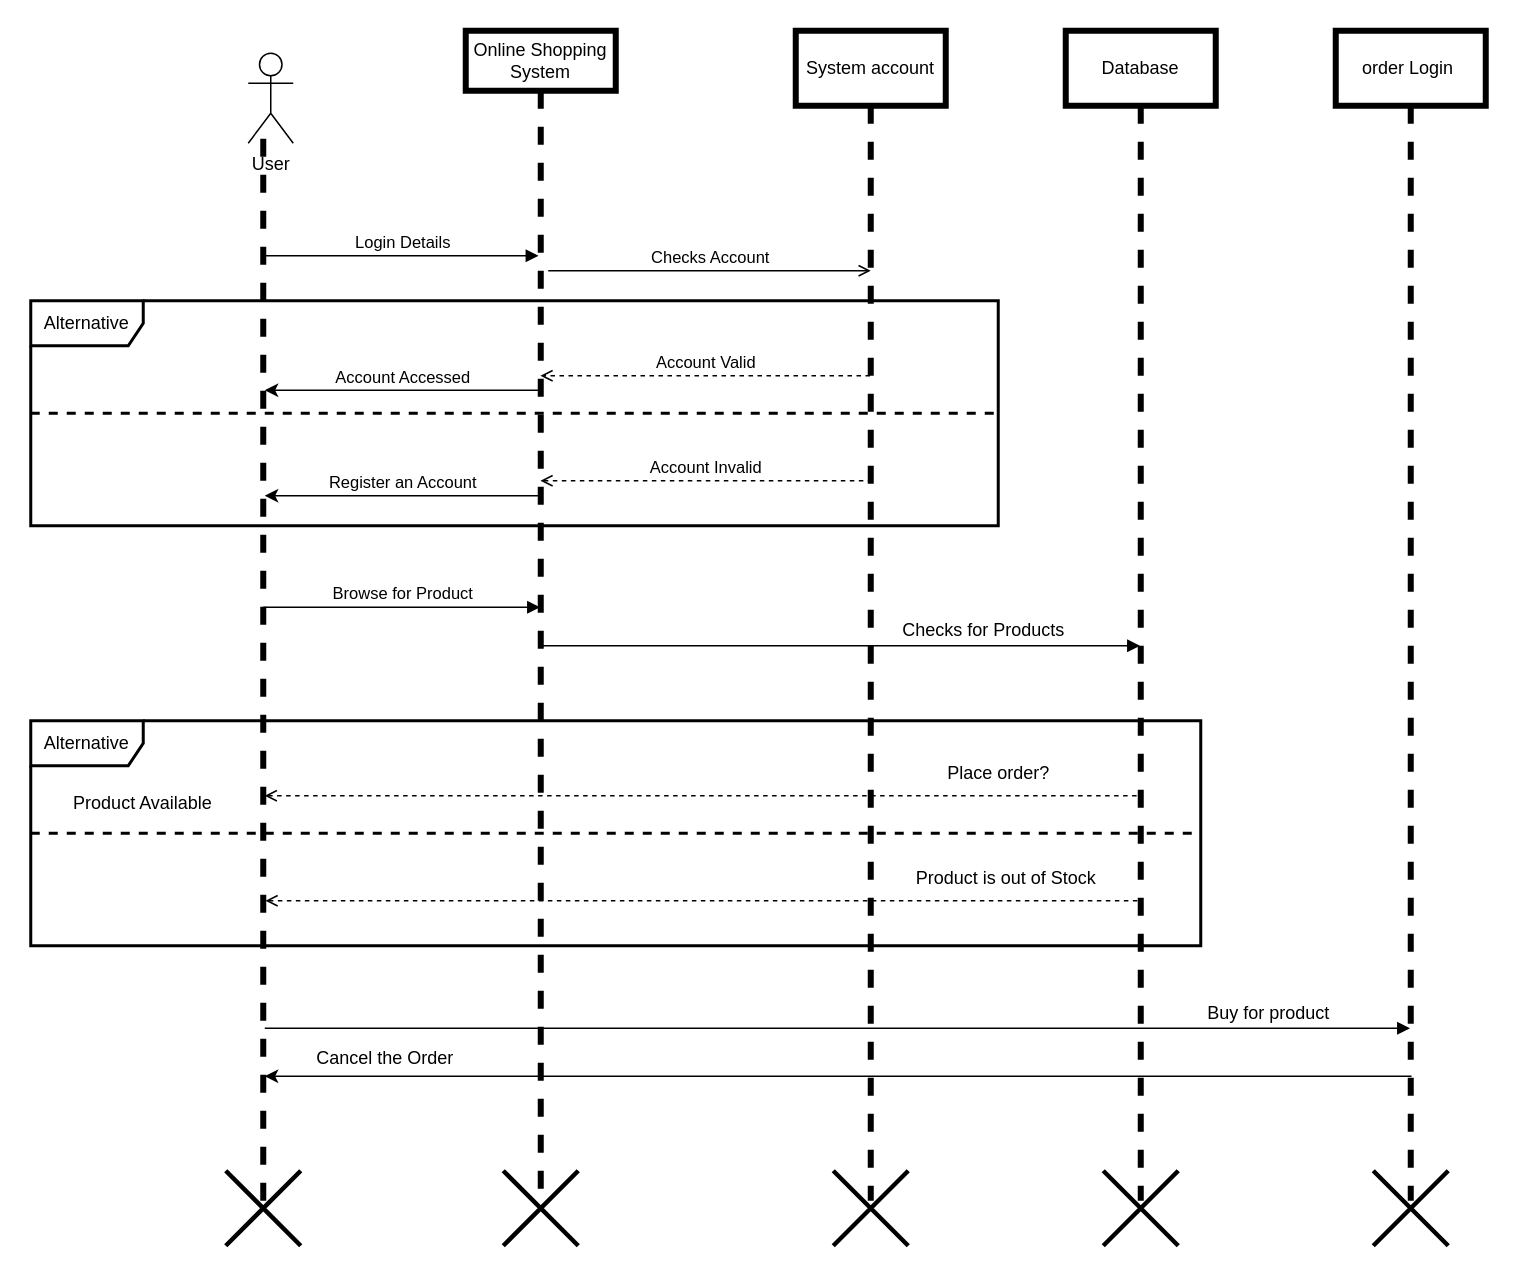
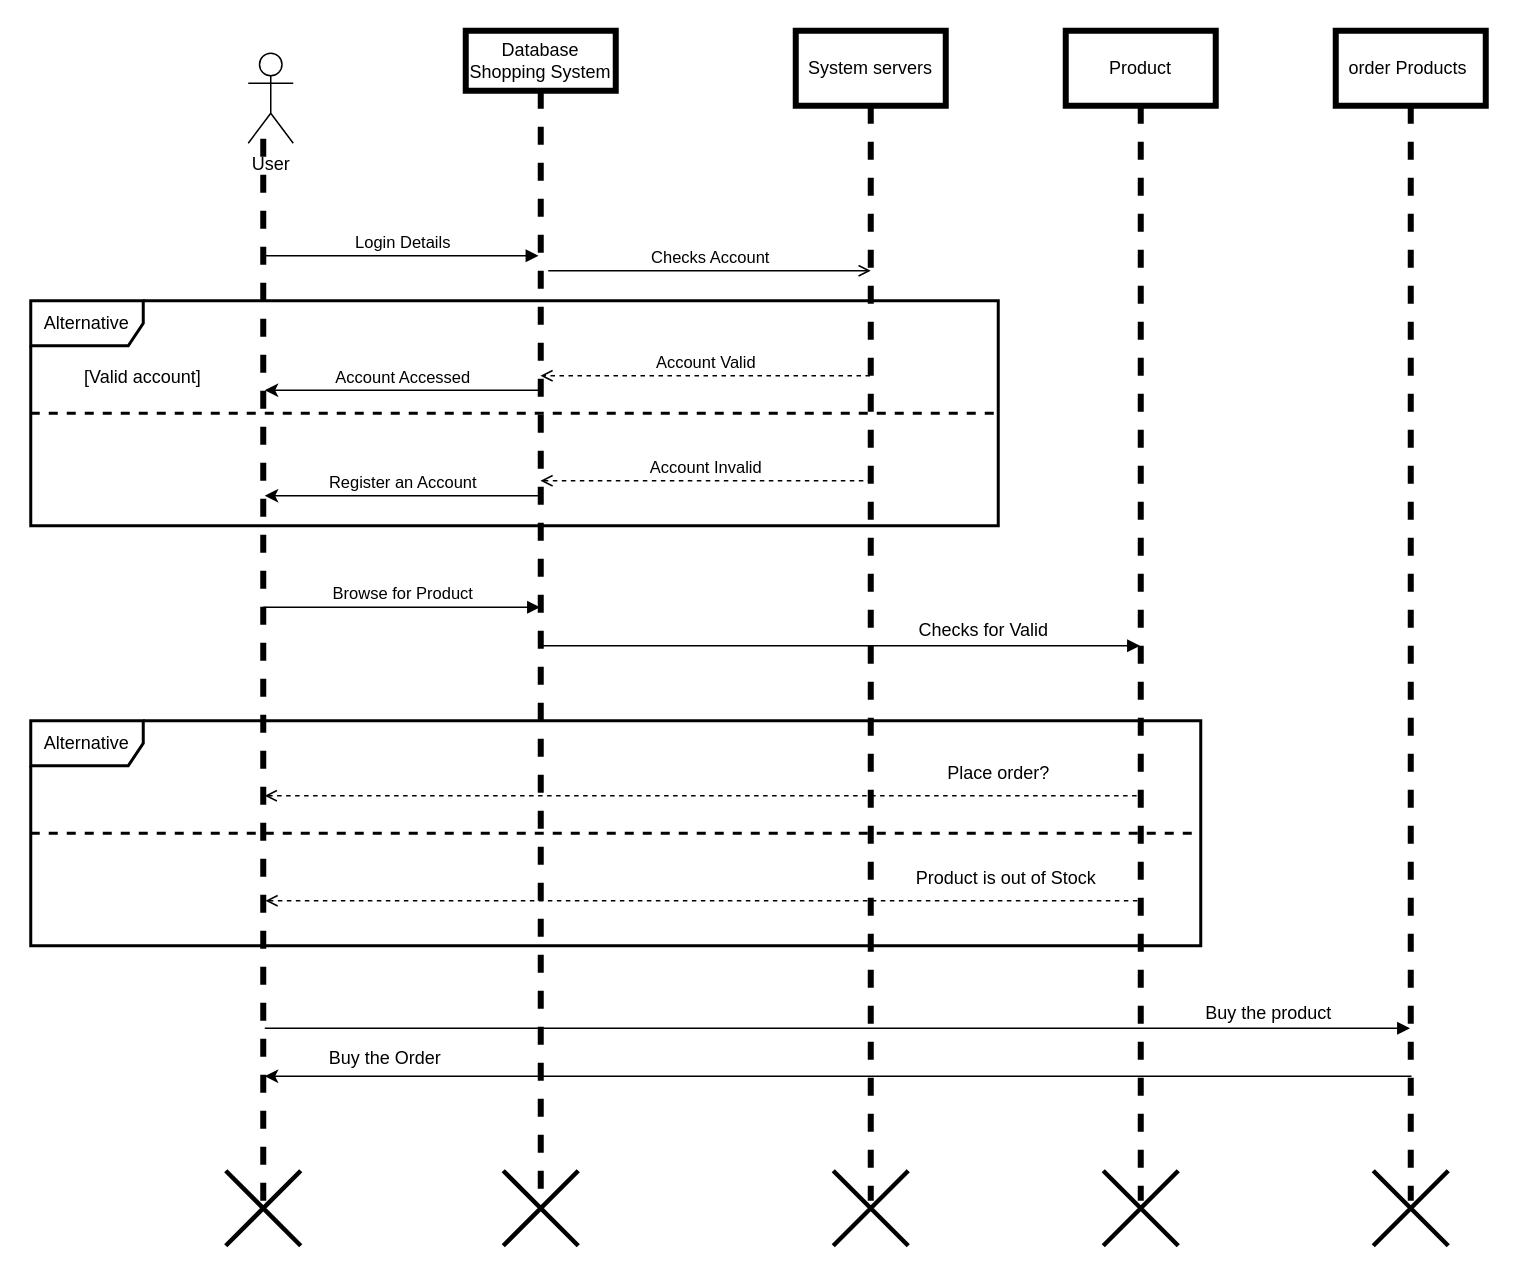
  <mxCell id="0" />
  <mxCell id="1" parent="0" />
- <mxCell id="2" value="Online Shopping System" style="shape=umlLifeline;perimeter=lifelinePerimeter;whiteSpace=wrap;html=1;container=0;dropTarget=0;collapsible=0;recursiveResize=0;outlineConnect=0;portConstraint=eastwest;newEdgeStyle={&quot;edgeStyle&quot;:&quot;elbowEdgeStyle&quot;,&quot;elbow&quot;:&quot;vertical&quot;,&quot;curved&quot;:0,&quot;rounded&quot;:0};strokeWidth=4;" parent="1" vertex="1"><mxGeometry x="310" y="20" width="100" height="780" as="geometry" /></mxCell>
- <mxCell id="3" value="System account" style="shape=umlLifeline;perimeter=lifelinePerimeter;whiteSpace=wrap;html=1;container=0;dropTarget=0;collapsible=0;recursiveResize=0;outlineConnect=0;portConstraint=eastwest;newEdgeStyle={&quot;edgeStyle&quot;:&quot;elbowEdgeStyle&quot;,&quot;elbow&quot;:&quot;vertical&quot;,&quot;curved&quot;:0,&quot;rounded&quot;:0};size=50;strokeWidth=4;" parent="1" vertex="1"><mxGeometry x="530" y="20" width="100" height="780" as="geometry" /></mxCell>
+ <mxCell id="2" value="Database Shopping System" style="shape=umlLifeline;perimeter=lifelinePerimeter;whiteSpace=wrap;html=1;container=0;dropTarget=0;collapsible=0;recursiveResize=0;outlineConnect=0;portConstraint=eastwest;newEdgeStyle={&quot;edgeStyle&quot;:&quot;elbowEdgeStyle&quot;,&quot;elbow&quot;:&quot;vertical&quot;,&quot;curved&quot;:0,&quot;rounded&quot;:0};strokeWidth=4;" parent="1" vertex="1"><mxGeometry x="310" y="20" width="100" height="780" as="geometry" /></mxCell>
+ <mxCell id="3" value="System servers" style="shape=umlLifeline;perimeter=lifelinePerimeter;whiteSpace=wrap;html=1;container=0;dropTarget=0;collapsible=0;recursiveResize=0;outlineConnect=0;portConstraint=eastwest;newEdgeStyle={&quot;edgeStyle&quot;:&quot;elbowEdgeStyle&quot;,&quot;elbow&quot;:&quot;vertical&quot;,&quot;curved&quot;:0,&quot;rounded&quot;:0};size=50;strokeWidth=4;" parent="1" vertex="1"><mxGeometry x="530" y="20" width="100" height="780" as="geometry" /></mxCell>
  <mxCell id="4" value="Checks Account" style="html=1;verticalAlign=bottom;endArrow=open;edgeStyle=elbowEdgeStyle;elbow=vertical;curved=0;rounded=0;endFill=0;" parent="1" edge="1"><mxGeometry relative="1" as="geometry"><mxPoint x="365" y="180" as="sourcePoint" /><Array as="points"><mxPoint x="450" y="180" /></Array><mxPoint x="580" y="180" as="targetPoint" /></mxGeometry></mxCell>
  <mxCell id="5" value="Account Valid" style="html=1;verticalAlign=bottom;endArrow=open;edgeStyle=elbowEdgeStyle;elbow=vertical;curved=0;rounded=0;dashed=1;endFill=0;jumpSize=8;jumpStyle=none;strokeColor=default;" parent="1" edge="1"><mxGeometry relative="1" as="geometry"><mxPoint x="579.5" y="250" as="sourcePoint" /><Array as="points"><mxPoint x="460" y="250" /></Array><mxPoint x="359.81" y="250" as="targetPoint" /></mxGeometry></mxCell>
  <mxCell id="6" value="Account Invalid" style="html=1;verticalAlign=bottom;endArrow=none;dashed=1;endSize=8;edgeStyle=elbowEdgeStyle;elbow=vertical;curved=0;rounded=0;endFill=0;startArrow=open;startFill=0;" parent="1" edge="1"><mxGeometry x="-0.001" relative="1" as="geometry"><mxPoint x="579.5" y="320" as="targetPoint" /><Array as="points"><mxPoint x="450" y="320" /></Array><mxPoint x="359.81" y="320" as="sourcePoint" /><mxPoint as="offset" /></mxGeometry></mxCell>
- <mxCell id="7" value="Database" style="shape=umlLifeline;perimeter=lifelinePerimeter;whiteSpace=wrap;html=1;container=0;dropTarget=0;collapsible=0;recursiveResize=0;outlineConnect=0;portConstraint=eastwest;newEdgeStyle={&quot;edgeStyle&quot;:&quot;elbowEdgeStyle&quot;,&quot;elbow&quot;:&quot;vertical&quot;,&quot;curved&quot;:0,&quot;rounded&quot;:0};size=50;strokeWidth=4;" vertex="1" parent="1"><mxGeometry x="710" y="20" width="100" height="780" as="geometry" /></mxCell>
- <mxCell id="8" value="order Login&amp;nbsp;" style="shape=umlLifeline;perimeter=lifelinePerimeter;whiteSpace=wrap;html=1;container=0;dropTarget=0;collapsible=0;recursiveResize=0;outlineConnect=0;portConstraint=eastwest;newEdgeStyle={&quot;edgeStyle&quot;:&quot;elbowEdgeStyle&quot;,&quot;elbow&quot;:&quot;vertical&quot;,&quot;curved&quot;:0,&quot;rounded&quot;:0};size=50;strokeWidth=4;" vertex="1" parent="1"><mxGeometry x="890" y="20" width="100" height="780" as="geometry" /></mxCell>
+ <mxCell id="7" value="Product" style="shape=umlLifeline;perimeter=lifelinePerimeter;whiteSpace=wrap;html=1;container=0;dropTarget=0;collapsible=0;recursiveResize=0;outlineConnect=0;portConstraint=eastwest;newEdgeStyle={&quot;edgeStyle&quot;:&quot;elbowEdgeStyle&quot;,&quot;elbow&quot;:&quot;vertical&quot;,&quot;curved&quot;:0,&quot;rounded&quot;:0};size=50;strokeWidth=4;" vertex="1" parent="1"><mxGeometry x="710" y="20" width="100" height="780" as="geometry" /></mxCell>
+ <mxCell id="8" value="order Products&amp;nbsp;" style="shape=umlLifeline;perimeter=lifelinePerimeter;whiteSpace=wrap;html=1;container=0;dropTarget=0;collapsible=0;recursiveResize=0;outlineConnect=0;portConstraint=eastwest;newEdgeStyle={&quot;edgeStyle&quot;:&quot;elbowEdgeStyle&quot;,&quot;elbow&quot;:&quot;vertical&quot;,&quot;curved&quot;:0,&quot;rounded&quot;:0};size=50;strokeWidth=4;" vertex="1" parent="1"><mxGeometry x="890" y="20" width="100" height="780" as="geometry" /></mxCell>
  <mxCell id="9" value="User" style="shape=umlActor;verticalLabelPosition=bottom;verticalAlign=top;html=1;outlineConnect=0;" vertex="1" parent="1"><mxGeometry x="165" y="35" width="30" height="60" as="geometry" /></mxCell>
  <mxCell id="10" value="" style="endArrow=none;dashed=1;html=1;rounded=0;strokeWidth=4;" edge="1" parent="1"><mxGeometry width="50" height="50" relative="1" as="geometry"><mxPoint x="175" y="800" as="sourcePoint" /><mxPoint x="175" y="80" as="targetPoint" /></mxGeometry></mxCell>
  <mxCell id="11" value="Login Details" style="html=1;verticalAlign=bottom;endArrow=block;edgeStyle=elbowEdgeStyle;elbow=vertical;curved=0;rounded=0;" edge="1" parent="1"><mxGeometry x="0.003" relative="1" as="geometry"><mxPoint x="176" y="170" as="sourcePoint" /><Array as="points"><mxPoint x="271" y="170" /></Array><mxPoint x="358.5" y="170" as="targetPoint" /><mxPoint as="offset" /></mxGeometry></mxCell>
  <mxCell id="12" value="Account Accessed" style="html=1;verticalAlign=bottom;endArrow=none;edgeStyle=elbowEdgeStyle;elbow=vertical;curved=0;rounded=0;startArrow=classic;startFill=1;endFill=0;" edge="1" parent="1"><mxGeometry x="0.003" relative="1" as="geometry"><mxPoint x="176" y="259.66" as="sourcePoint" /><Array as="points"><mxPoint x="271" y="259.66" /></Array><mxPoint x="360" y="259.66" as="targetPoint" /><mxPoint as="offset" /></mxGeometry></mxCell>
  <mxCell id="13" value="" style="html=1;verticalAlign=bottom;endArrow=block;edgeStyle=elbowEdgeStyle;elbow=vertical;curved=0;rounded=0;" edge="1" parent="1"><mxGeometry x="0.003" relative="1" as="geometry"><mxPoint x="360" y="430" as="sourcePoint" /><Array as="points"><mxPoint x="455" y="430" /></Array><mxPoint x="759.5" y="430" as="targetPoint" /><mxPoint as="offset" /></mxGeometry></mxCell>
- <mxCell id="14" value="Checks for Products" style="text;html=1;align=center;verticalAlign=middle;resizable=0;points=[];autosize=1;strokeColor=none;fillColor=none;" vertex="1" parent="1"><mxGeometry x="590" y="405" width="130" height="30" as="geometry" /></mxCell>
+ <mxCell id="14" value="Checks for Valid" style="text;html=1;align=center;verticalAlign=middle;resizable=0;points=[];autosize=1;strokeColor=none;fillColor=none;" vertex="1" parent="1"><mxGeometry x="590" y="405" width="130" height="30" as="geometry" /></mxCell>
  <mxCell id="15" value="Register an Account" style="html=1;verticalAlign=bottom;endArrow=none;edgeStyle=elbowEdgeStyle;elbow=vertical;curved=0;rounded=0;startArrow=classic;startFill=1;endFill=0;" edge="1" parent="1"><mxGeometry x="0.003" relative="1" as="geometry"><mxPoint x="176" y="330" as="sourcePoint" /><Array as="points"><mxPoint x="271" y="330" /></Array><mxPoint x="360" y="330" as="targetPoint" /><mxPoint as="offset" /></mxGeometry></mxCell>
- <mxCell id="16" value="Buy for product" style="text;html=1;align=center;verticalAlign=middle;resizable=0;points=[];autosize=1;strokeColor=none;fillColor=none;" vertex="1" parent="1"><mxGeometry x="790" y="660" width="110" height="30" as="geometry" /></mxCell>
+ <mxCell id="16" value="Buy the product" style="text;html=1;align=center;verticalAlign=middle;resizable=0;points=[];autosize=1;strokeColor=none;fillColor=none;" vertex="1" parent="1"><mxGeometry x="790" y="660" width="110" height="30" as="geometry" /></mxCell>
  <mxCell id="17" value="" style="html=1;verticalAlign=bottom;endArrow=none;edgeStyle=elbowEdgeStyle;elbow=vertical;curved=0;rounded=0;endFill=0;startArrow=classic;startFill=1;" edge="1" parent="1"><mxGeometry x="0.003" relative="1" as="geometry"><mxPoint x="176" y="717" as="sourcePoint" /><Array as="points"><mxPoint x="271" y="717" /></Array><mxPoint x="940.5" y="717" as="targetPoint" /><mxPoint as="offset" /></mxGeometry></mxCell>
  <mxCell id="18" value="Browse for Product" style="html=1;verticalAlign=bottom;endArrow=block;edgeStyle=elbowEdgeStyle;elbow=vertical;curved=0;rounded=0;endSize=6;startSize=6;" edge="1" parent="1"><mxGeometry x="0.003" relative="1" as="geometry"><mxPoint x="175" y="404.31" as="sourcePoint" /><Array as="points"><mxPoint x="270" y="404.31" /></Array><mxPoint x="359.5" y="404.31" as="targetPoint" /><mxPoint as="offset" /></mxGeometry></mxCell>
  <mxCell id="19" value="" style="html=1;verticalAlign=bottom;endArrow=block;edgeStyle=elbowEdgeStyle;elbow=vertical;curved=0;rounded=0;" edge="1" parent="1"><mxGeometry x="0.003" relative="1" as="geometry"><mxPoint x="176" y="685" as="sourcePoint" /><Array as="points"><mxPoint x="271" y="685" /></Array><mxPoint x="939.5" y="685" as="targetPoint" /><mxPoint as="offset" /></mxGeometry></mxCell>
  <mxCell id="20" value="" style="html=1;verticalAlign=bottom;endArrow=none;dashed=1;endSize=8;edgeStyle=elbowEdgeStyle;elbow=vertical;curved=0;rounded=0;endFill=0;startArrow=open;startFill=0;" edge="1" parent="1"><mxGeometry x="-0.001" relative="1" as="geometry"><mxPoint x="760.5" y="530" as="targetPoint" /><Array as="points"><mxPoint x="626.19" y="530" /></Array><mxPoint x="176" y="530" as="sourcePoint" /><mxPoint as="offset" /></mxGeometry></mxCell>
  <mxCell id="21" value="Place order?" style="text;html=1;align=center;verticalAlign=middle;resizable=0;points=[];autosize=1;strokeColor=none;fillColor=none;" vertex="1" parent="1"><mxGeometry x="620" y="500" width="90" height="30" as="geometry" /></mxCell>
  <mxCell id="22" value="Product is out of Stock" style="text;html=1;align=center;verticalAlign=middle;resizable=0;points=[];autosize=1;strokeColor=none;fillColor=none;" vertex="1" parent="1"><mxGeometry x="600" y="570" width="140" height="30" as="geometry" /></mxCell>
- <mxCell id="23" value="Cancel the Order" style="text;html=1;align=center;verticalAlign=middle;resizable=0;points=[];autosize=1;strokeColor=none;fillColor=none;" vertex="1" parent="1"><mxGeometry x="201" y="690" width="110" height="30" as="geometry" /></mxCell>
+ <mxCell id="23" value="Buy the Order" style="text;html=1;align=center;verticalAlign=middle;resizable=0;points=[];autosize=1;strokeColor=none;fillColor=none;" vertex="1" parent="1"><mxGeometry x="201" y="690" width="110" height="30" as="geometry" /></mxCell>
  <mxCell id="24" value="" style="html=1;verticalAlign=bottom;endArrow=none;dashed=1;endSize=8;edgeStyle=elbowEdgeStyle;elbow=vertical;curved=0;rounded=0;endFill=0;startArrow=open;startFill=0;" edge="1" parent="1"><mxGeometry x="-0.001" relative="1" as="geometry"><mxPoint x="761" y="600" as="targetPoint" /><Array as="points"><mxPoint x="626.69" y="600" /></Array><mxPoint x="176.5" y="600" as="sourcePoint" /><mxPoint as="offset" /></mxGeometry></mxCell>
  <mxCell id="25" value="Alternative" style="shape=umlFrame;whiteSpace=wrap;html=1;pointerEvents=0;shadow=0;width=75;height=30;strokeWidth=2;" vertex="1" parent="1"><mxGeometry x="20" y="200" width="645" height="150" as="geometry" /></mxCell>
  <mxCell id="26" value="" style="shape=umlDestroy;whiteSpace=wrap;html=1;strokeWidth=3;targetShapes=umlLifeline;" vertex="1" parent="1"><mxGeometry x="150" y="780" width="50" height="50" as="geometry" /></mxCell>
  <mxCell id="27" value="" style="shape=umlDestroy;whiteSpace=wrap;html=1;strokeWidth=3;targetShapes=umlLifeline;" vertex="1" parent="1"><mxGeometry x="335" y="780" width="50" height="50" as="geometry" /></mxCell>
  <mxCell id="28" value="" style="shape=umlDestroy;whiteSpace=wrap;html=1;strokeWidth=3;targetShapes=umlLifeline;" vertex="1" parent="1"><mxGeometry x="555" y="780" width="50" height="50" as="geometry" /></mxCell>
  <mxCell id="29" value="" style="shape=umlDestroy;whiteSpace=wrap;html=1;strokeWidth=3;targetShapes=umlLifeline;" vertex="1" parent="1"><mxGeometry x="735" y="780" width="50" height="50" as="geometry" /></mxCell>
  <mxCell id="30" value="" style="shape=umlDestroy;whiteSpace=wrap;html=1;strokeWidth=3;targetShapes=umlLifeline;" vertex="1" parent="1"><mxGeometry x="915" y="780" width="50" height="50" as="geometry" /></mxCell>
  <mxCell id="31" value="" style="line;strokeWidth=2;fillColor=none;align=left;verticalAlign=middle;spacingTop=-1;spacingLeft=3;spacingRight=3;rotatable=0;labelPosition=right;points=[];portConstraint=eastwest;strokeColor=inherit;dashed=1;" vertex="1" parent="1"><mxGeometry x="20" y="271" width="645" height="8" as="geometry" /></mxCell>
+ <mxCell id="32" value="[Valid account]" style="text;html=1;strokeColor=none;fillColor=none;align=center;verticalAlign=middle;whiteSpace=wrap;rounded=0;" vertex="1" parent="1"><mxGeometry x="40" y="236" width="110" height="30" as="geometry" /></mxCell>
  <mxCell id="33" value="Alternative" style="shape=umlFrame;whiteSpace=wrap;html=1;pointerEvents=0;shadow=0;width=75;height=30;strokeWidth=2;" vertex="1" parent="1"><mxGeometry x="20" y="480" width="780" height="150" as="geometry" /></mxCell>
  <mxCell id="34" value="" style="line;strokeWidth=2;fillColor=none;align=left;verticalAlign=middle;spacingTop=-1;spacingLeft=3;spacingRight=3;rotatable=0;labelPosition=right;points=[];portConstraint=eastwest;strokeColor=inherit;dashed=1;" vertex="1" parent="1"><mxGeometry x="20" y="551" width="780" height="8" as="geometry" /></mxCell>
- <mxCell id="35" value="Product Available" style="text;html=1;strokeColor=none;fillColor=none;align=center;verticalAlign=middle;whiteSpace=wrap;rounded=0;" vertex="1" parent="1"><mxGeometry x="40" y="520" width="110" height="30" as="geometry" /></mxCell>
